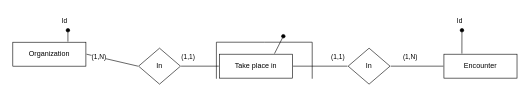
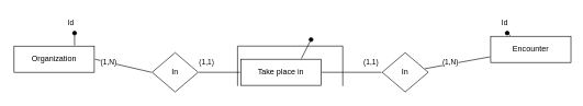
  <mxCell id="0" />
  <mxCell id="1" parent="0" />
  <mxCell id="2" style="edgeStyle=none;rounded=0;orthogonalLoop=1;jettySize=auto;html=1;endArrow=none;startFill=0;" edge="1" parent="1"><mxGeometry relative="1" as="geometry"><mxPoint x="360" y="131" as="targetPoint" /><mxPoint x="520" y="131" as="sourcePoint" /><Array as="points"><mxPoint x="520" y="70" /><mxPoint x="440" y="70" /><mxPoint x="360" y="70" /></Array></mxGeometry></mxCell>
  <mxCell id="3" style="edgeStyle=none;rounded=0;orthogonalLoop=1;jettySize=auto;html=1;exitX=0.75;exitY=0;exitDx=0;exitDy=0;endArrow=oval;endFill=1;" edge="1" parent="1" source="4"><mxGeometry relative="1" as="geometry"><mxPoint x="471.778" y="60" as="targetPoint" /></mxGeometry></mxCell>
  <mxCell id="4" value="Take place in" style="whiteSpace=wrap;html=1;align=center;perimeterSpacing=1;rounded=0;strokeWidth=1;strokeColor=light-dark(#000000,#000000);fillStyle=solid;gradientColor=none;fillColor=light-dark(#FFFFFF,#FFFFFF);perimeter=rectanglePerimeter;fixDash=0;" vertex="1" parent="1"><mxGeometry x="365" y="90" width="122.06" height="40" as="geometry" /></mxCell>
  <mxCell id="5" value="" style="edgeStyle=orthogonalEdgeStyle;rounded=0;orthogonalLoop=1;jettySize=auto;html=1;endArrow=none;startFill=0;" edge="1" parent="1" source="7" target="4"><mxGeometry relative="1" as="geometry" /></mxCell>
  <mxCell id="6" value="" style="edgeStyle=none;rounded=0;orthogonalLoop=1;jettySize=auto;html=1;endArrow=none;startFill=0;" edge="1" parent="1" source="7" target="13"><mxGeometry relative="1" as="geometry" /></mxCell>
  <mxCell id="7" value="In" style="shape=rhombus;perimeter=rhombusPerimeter;whiteSpace=wrap;html=1;align=center;fillColor=light-dark(#FFFFFF,#FFFFFF);strokeColor=light-dark(#000000,#000000);fillStyle=solid;fontColor=light-dark(#000000,#000000);perimeterSpacing=1;gradientColor=none;" vertex="1" parent="1"><mxGeometry x="580" y="80" width="70" height="60" as="geometry" /></mxCell>
  <mxCell id="8" value="" style="rounded=0;orthogonalLoop=1;jettySize=auto;html=1;endArrow=none;startFill=0;" edge="1" parent="1" source="9" target="4"><mxGeometry relative="1" as="geometry" /></mxCell>
  <mxCell id="9" value="In" style="shape=rhombus;perimeter=rhombusPerimeter;whiteSpace=wrap;html=1;align=center;fillColor=light-dark(#FFFFFF,#FFFFFF);strokeColor=light-dark(#000000,#000000);fillStyle=solid;fontColor=light-dark(#000000,#000000);perimeterSpacing=1;gradientColor=none;" vertex="1" parent="1"><mxGeometry x="230" y="80" width="70" height="60" as="geometry" /></mxCell>
  <mxCell id="10" value="&lt;span style=&quot;color: rgb(0, 0, 0); font-family: Helvetica; font-size: 11px; font-style: normal; font-variant-ligatures: normal; font-variant-caps: normal; font-weight: 400; letter-spacing: normal; orphans: 2; text-align: center; text-indent: 0px; text-transform: none; widows: 2; word-spacing: 0px; -webkit-text-stroke-width: 0px; white-space: nowrap; background-color: rgb(255, 255, 255); text-decoration-thickness: initial; text-decoration-style: initial; text-decoration-color: initial; float: none; display: inline !important;&quot;&gt;(1,1)&lt;/span&gt;" style="text;whiteSpace=wrap;html=1;" vertex="1" parent="1"><mxGeometry x="300" y="80" width="30" height="30" as="geometry" /></mxCell>
  <mxCell id="11" value="&lt;span style=&quot;color: rgb(0, 0, 0); font-family: Helvetica; font-size: 11px; font-style: normal; font-variant-ligatures: normal; font-variant-caps: normal; font-weight: 400; letter-spacing: normal; orphans: 2; text-align: center; text-indent: 0px; text-transform: none; widows: 2; word-spacing: 0px; -webkit-text-stroke-width: 0px; white-space: nowrap; background-color: rgb(255, 255, 255); text-decoration-thickness: initial; text-decoration-style: initial; text-decoration-color: initial; float: none; display: inline !important;&quot;&gt;(1,1)&lt;/span&gt;" style="text;whiteSpace=wrap;html=1;" vertex="1" parent="1"><mxGeometry x="550" y="80" width="30" height="30" as="geometry" /></mxCell>
  <mxCell id="12" style="edgeStyle=none;rounded=0;orthogonalLoop=1;jettySize=auto;html=1;exitX=0.25;exitY=0;exitDx=0;exitDy=0;endArrow=oval;endFill=1;" edge="1" parent="1" source="13"><mxGeometry relative="1" as="geometry"><mxPoint x="770.095" y="50" as="targetPoint" /></mxGeometry></mxCell>
- <mxCell id="13" value="Encounter" style="whiteSpace=wrap;html=1;align=center;perimeterSpacing=1;rounded=0;strokeWidth=1;strokeColor=light-dark(#000000,#000000);fillStyle=solid;gradientColor=none;fillColor=light-dark(#FFFFFF,#FFFFFF);perimeter=rectanglePerimeter;fixDash=0;" vertex="1" parent="1"><mxGeometry x="740" y="90" width="122.06" height="40" as="geometry" /></mxCell>
+ <mxCell id="13" value="Encounter" style="whiteSpace=wrap;html=1;align=center;perimeterSpacing=1;rounded=0;strokeWidth=1;strokeColor=light-dark(#000000,#000000);fillStyle=solid;gradientColor=none;fillColor=light-dark(#FFFFFF,#FFFFFF);perimeter=rectanglePerimeter;fixDash=0;" vertex="1" parent="1"><mxGeometry x="745" y="55" width="122.06" height="40" as="geometry" /></mxCell>
  <mxCell id="14" style="edgeStyle=none;rounded=0;orthogonalLoop=1;jettySize=auto;html=1;exitX=1;exitY=0.5;exitDx=0;exitDy=0;entryX=0;entryY=0.5;entryDx=0;entryDy=0;endArrow=none;endFill=1;startFill=0;" edge="1" parent="1" source="16" target="9"><mxGeometry relative="1" as="geometry" /></mxCell>
  <mxCell id="15" style="edgeStyle=none;rounded=0;orthogonalLoop=1;jettySize=auto;html=1;exitX=0.75;exitY=0;exitDx=0;exitDy=0;endArrow=oval;endFill=1;" edge="1" parent="1" source="16"><mxGeometry relative="1" as="geometry"><mxPoint x="112" y="50" as="targetPoint" /></mxGeometry></mxCell>
  <mxCell id="16" value="&lt;span style=&quot;text-wrap-mode: nowrap;&quot;&gt;Organization&lt;/span&gt;" style="whiteSpace=wrap;html=1;align=center;perimeterSpacing=1;rounded=0;strokeWidth=1;strokeColor=light-dark(#000000,#000000);fillStyle=solid;gradientColor=none;fillColor=light-dark(#FFFFFF,#FFFFFF);perimeter=rectanglePerimeter;fixDash=0;" vertex="1" parent="1"><mxGeometry x="20" y="70" width="122.06" height="40" as="geometry" /></mxCell>
  <mxCell id="17" value="&lt;span style=&quot;color: rgb(0, 0, 0); font-family: Helvetica; font-size: 11px; font-style: normal; font-variant-ligatures: normal; font-variant-caps: normal; font-weight: 400; letter-spacing: normal; orphans: 2; text-align: center; text-indent: 0px; text-transform: none; widows: 2; word-spacing: 0px; -webkit-text-stroke-width: 0px; white-space: nowrap; background-color: rgb(255, 255, 255); text-decoration-thickness: initial; text-decoration-style: initial; text-decoration-color: initial; display: inline !important; float: none;&quot;&gt;(1,N)&lt;/span&gt;" style="text;whiteSpace=wrap;html=1;" vertex="1" parent="1"><mxGeometry x="670" y="80" width="60" height="40" as="geometry" /></mxCell>
  <mxCell id="18" value="&lt;div style=&quot;text-align: center;&quot;&gt;&lt;span style=&quot;font-size: 11px; text-wrap-mode: nowrap; background-color: rgb(255, 255, 255);&quot;&gt;Id&lt;/span&gt;&lt;/div&gt;" style="text;whiteSpace=wrap;html=1;" vertex="1" parent="1"><mxGeometry x="100" y="20" width="60" height="40" as="geometry" /></mxCell>
  <mxCell id="19" value="&lt;div style=&quot;text-align: center;&quot;&gt;&lt;span style=&quot;color: light-dark(rgb(0, 0, 0), rgb(255, 255, 255)); font-size: 11px; text-wrap-mode: nowrap; background-color: rgb(255, 255, 255);&quot;&gt;Id&lt;/span&gt;&lt;/div&gt;" style="text;whiteSpace=wrap;html=1;" vertex="1" parent="1"><mxGeometry x="760" y="20" width="20" height="20" as="geometry" /></mxCell>
  <mxCell id="20" value="&lt;span style=&quot;color: rgb(0, 0, 0); font-family: Helvetica; font-size: 11px; font-style: normal; font-variant-ligatures: normal; font-variant-caps: normal; font-weight: 400; letter-spacing: normal; orphans: 2; text-align: center; text-indent: 0px; text-transform: none; widows: 2; word-spacing: 0px; -webkit-text-stroke-width: 0px; white-space: nowrap; background-color: rgb(255, 255, 255); text-decoration-thickness: initial; text-decoration-style: initial; text-decoration-color: initial; display: inline !important; float: none;&quot;&gt;(1,N)&lt;/span&gt;" style="text;whiteSpace=wrap;html=1;" vertex="1" parent="1"><mxGeometry x="150" y="80" width="60" height="40" as="geometry" /></mxCell>
